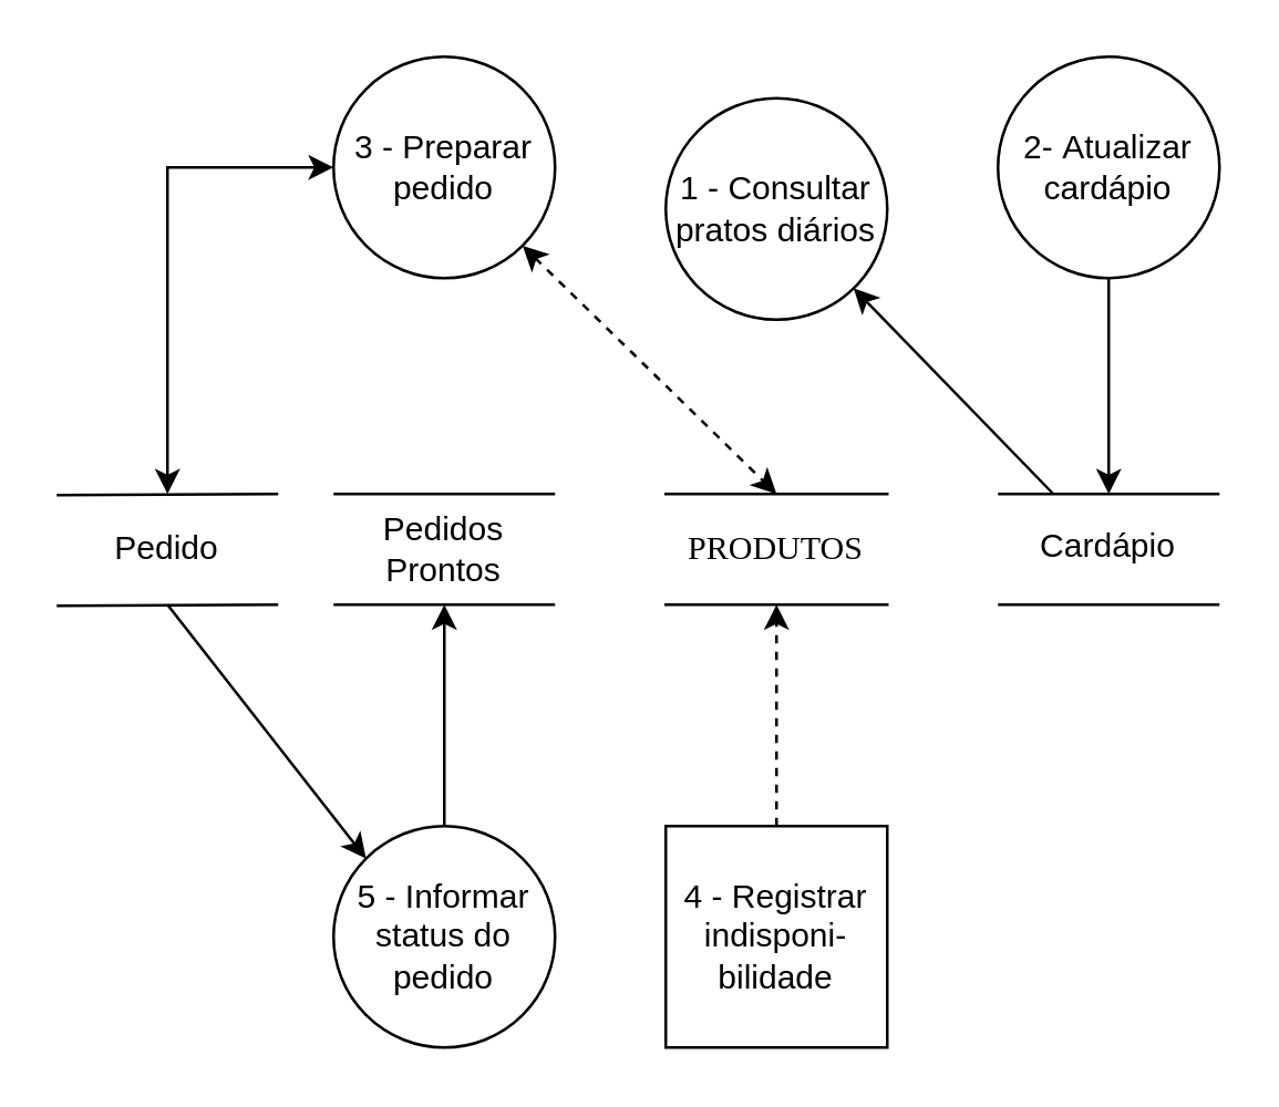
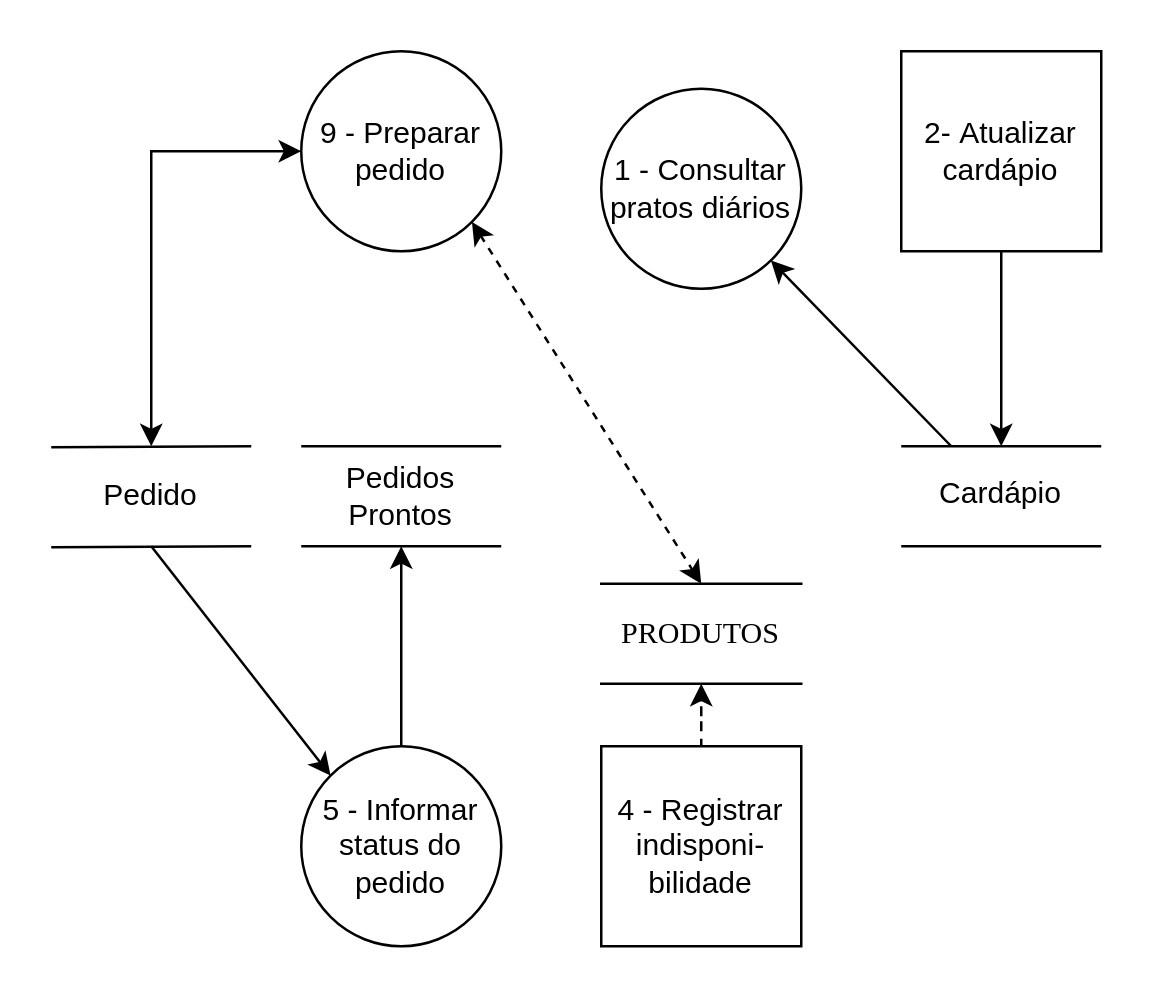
  <mxCell id="0" />
  <mxCell id="1" parent="0" />
  <mxCell id="2" value="&lt;div&gt;4 - Registrar&lt;/div&gt;&lt;div&gt;indisponi-&lt;/div&gt;&lt;div&gt;bilidade&lt;br&gt;&lt;/div&gt;" style="whiteSpace=wrap;html=1;aspect=fixed;rounded=0;" vertex="1" parent="1"><mxGeometry x="240" y="298" width="80" height="80" as="geometry" /></mxCell>
  <mxCell id="3" style="edgeStyle=orthogonalEdgeStyle;rounded=0;orthogonalLoop=1;jettySize=auto;html=1;endArrow=classic;endFill=1;endSize=6;fontSize=12;startArrow=classic;startFill=1;" edge="1" parent="1" source="4" target="19"><mxGeometry relative="1" as="geometry" /></mxCell>
- <mxCell id="4" value="3 -&amp;nbsp;Preparar pedido" style="ellipse;whiteSpace=wrap;html=1;aspect=fixed;" vertex="1" parent="1"><mxGeometry x="120" y="20" width="80" height="80" as="geometry" /></mxCell>
+ <mxCell id="4" value="9 -&amp;nbsp;Preparar pedido" style="ellipse;whiteSpace=wrap;html=1;aspect=fixed;" vertex="1" parent="1"><mxGeometry x="120" y="20" width="80" height="80" as="geometry" /></mxCell>
  <mxCell id="5" value="1 - Consultar pratos diários" style="ellipse;whiteSpace=wrap;html=1;aspect=fixed;" vertex="1" parent="1"><mxGeometry x="240" y="35" width="80" height="80" as="geometry" /></mxCell>
- <mxCell id="6" value="2-&amp;nbsp;&lt;span&gt;Atualizar cardápio&lt;br&gt;&lt;/span&gt;" style="ellipse;whiteSpace=wrap;html=1;aspect=fixed;" vertex="1" parent="1"><mxGeometry x="360" y="20" width="80" height="80" as="geometry" /></mxCell>
+ <mxCell id="6" value="2-&amp;nbsp;&lt;span&gt;Atualizar cardápio&lt;br&gt;&lt;/span&gt;" style="whiteSpace=wrap;html=1;aspect=fixed;rounded=0;" vertex="1" parent="1"><mxGeometry x="360" y="20" width="80" height="80" as="geometry" /></mxCell>
  <mxCell id="7" style="edgeStyle=orthogonalEdgeStyle;rounded=0;orthogonalLoop=1;jettySize=auto;html=1;startArrow=none;startFill=0;endArrow=classic;endFill=1;endSize=6;fontSize=12;" edge="1" parent="1" source="8"><mxGeometry relative="1" as="geometry"><mxPoint x="160" y="218" as="targetPoint" /></mxGeometry></mxCell>
  <mxCell id="8" value="5 -&amp;nbsp;Informar status do pedido" style="ellipse;whiteSpace=wrap;html=1;aspect=fixed;" vertex="1" parent="1"><mxGeometry x="120" y="298" width="80" height="80" as="geometry" /></mxCell>
  <mxCell id="9" value="Pedidos Prontos" style="text;html=1;strokeColor=none;fillColor=none;align=center;verticalAlign=middle;whiteSpace=wrap;rounded=0;" vertex="1" parent="1"><mxGeometry x="120" y="178" width="80" height="40" as="geometry" /></mxCell>
  <mxCell id="10" value="" style="endArrow=none;html=1;exitX=0;exitY=0;exitDx=0;exitDy=0;" edge="1" parent="1"><mxGeometry width="50" height="50" relative="1" as="geometry"><mxPoint x="120" y="178" as="sourcePoint" /><mxPoint x="200" y="178" as="targetPoint" /></mxGeometry></mxCell>
  <mxCell id="11" value="" style="endArrow=none;html=1;exitX=0;exitY=1;exitDx=0;exitDy=0;" edge="1" parent="1"><mxGeometry width="50" height="50" relative="1" as="geometry"><mxPoint x="120" y="218" as="sourcePoint" /><mxPoint x="200" y="218" as="targetPoint" /></mxGeometry></mxCell>
  <mxCell id="12" style="edgeStyle=orthogonalEdgeStyle;rounded=0;orthogonalLoop=1;jettySize=auto;html=1;startArrow=none;startFill=0;endArrow=classic;endFill=1;endSize=6;fontSize=12;exitX=0.5;exitY=0;exitDx=0;exitDy=0;dashed=1;" edge="1" parent="1" source="2" target="13"><mxGeometry relative="1" as="geometry" /></mxCell>
- <mxCell id="13" value="PRODUTOS" style="shape=partialRectangle;whiteSpace=wrap;html=1;left=0;right=0;fillColor=none;strokeWidth=1;fontFamily=Tahoma;fontSize=12;" vertex="1" parent="1"><mxGeometry x="240" y="178" width="80" height="40" as="geometry" /></mxCell>
+ <mxCell id="13" value="PRODUTOS" style="shape=partialRectangle;whiteSpace=wrap;html=1;left=0;right=0;fillColor=none;strokeWidth=1;fontFamily=Tahoma;fontSize=12;" vertex="1" parent="1"><mxGeometry x="240" y="233" width="80" height="40" as="geometry" /></mxCell>
  <mxCell id="14" value="Cardápio" style="text;html=1;strokeColor=none;fillColor=none;align=center;verticalAlign=middle;whiteSpace=wrap;rounded=0;" vertex="1" parent="1"><mxGeometry x="360" y="187.11" width="80" height="20" as="geometry" /></mxCell>
  <mxCell id="15" value="" style="endArrow=none;html=1;" edge="1" parent="1"><mxGeometry width="50" height="50" relative="1" as="geometry"><mxPoint x="360" y="178" as="sourcePoint" /><mxPoint x="440" y="178" as="targetPoint" /></mxGeometry></mxCell>
  <mxCell id="16" value="" style="endArrow=none;html=1;" edge="1" parent="1"><mxGeometry width="50" height="50" relative="1" as="geometry"><mxPoint x="360" y="218" as="sourcePoint" /><mxPoint x="440" y="218" as="targetPoint" /></mxGeometry></mxCell>
  <mxCell id="17" value="" style="endArrow=classic;html=1;fontSize=12;" edge="1" parent="1" target="5"><mxGeometry width="50" height="50" relative="1" as="geometry"><mxPoint x="380" y="178" as="sourcePoint" /><mxPoint x="410" y="158" as="targetPoint" /></mxGeometry></mxCell>
  <mxCell id="18" value="" style="endArrow=classic;html=1;fontSize=12;" edge="1" parent="1" source="6"><mxGeometry width="50" height="50" relative="1" as="geometry"><mxPoint x="390" y="238" as="sourcePoint" /><mxPoint x="400" y="178" as="targetPoint" /></mxGeometry></mxCell>
  <mxCell id="19" value="Pedido" style="text;html=1;strokeColor=none;fillColor=none;align=center;verticalAlign=middle;whiteSpace=wrap;rounded=0;" vertex="1" parent="1"><mxGeometry x="20" y="178" width="80" height="40" as="geometry" /></mxCell>
  <mxCell id="20" value="" style="endArrow=none;html=1;exitX=0;exitY=0;exitDx=0;exitDy=0;" edge="1" parent="1"><mxGeometry width="50" height="50" relative="1" as="geometry"><mxPoint x="20" y="178.42" as="sourcePoint" /><mxPoint x="100" y="178" as="targetPoint" /></mxGeometry></mxCell>
  <mxCell id="21" value="" style="endArrow=none;html=1;exitX=0;exitY=1;exitDx=0;exitDy=0;" edge="1" parent="1"><mxGeometry width="50" height="50" relative="1" as="geometry"><mxPoint x="20" y="218.42" as="sourcePoint" /><mxPoint x="100" y="218" as="targetPoint" /></mxGeometry></mxCell>
  <mxCell id="22" value="" style="endArrow=classic;html=1;fontSize=12;entryX=0;entryY=0;entryDx=0;entryDy=0;" edge="1" parent="1" target="8"><mxGeometry width="50" height="50" relative="1" as="geometry"><mxPoint x="60" y="218" as="sourcePoint" /><mxPoint x="260" y="238" as="targetPoint" /></mxGeometry></mxCell>
  <mxCell id="23" value="" style="endArrow=classic;html=1;fontSize=12;exitX=1;exitY=1;exitDx=0;exitDy=0;entryX=0.5;entryY=0;entryDx=0;entryDy=0;startArrow=classic;startFill=1;dashed=1;" edge="1" parent="1" source="4" target="13"><mxGeometry width="50" height="50" relative="1" as="geometry"><mxPoint x="220" y="198" as="sourcePoint" /><mxPoint x="270" y="148" as="targetPoint" /></mxGeometry></mxCell>
